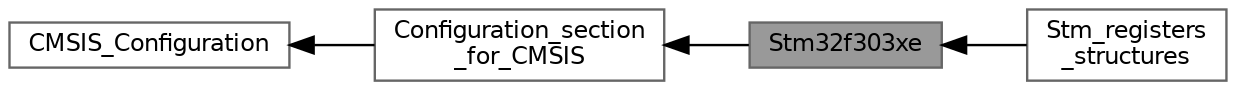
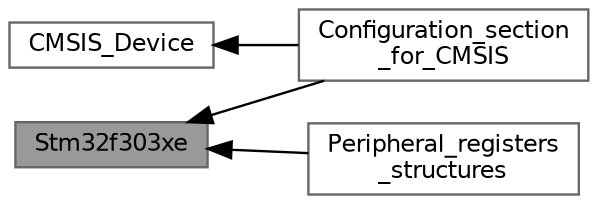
  digraph {
    rankdir=LR
    node [color=grey40 fillcolor=white fontname=Helvetica fontsize=10 shape=box style=filled]
    edge [dir=back fontname=Helvetica fontsize=10 labelfontname=Helvetica labelfontsize=10 shape=plaintext style=solid]
-   n1 [height=0.2 label=CMSIS_Configuration width=0.4]
+   n1 [height=0.2 label=CMSIS_Device width=0.4]
    n2 [height=0.2 label="Configuration_section\l_for_CMSIS" width=0.4]
    n3 [color=gray40 fillcolor=grey60 fontcolor=black height=0.2 label=Stm32f303xe width=0.4]
-   n4 [height=0.2 label="Stm_registers\l_structures" width=0.4]
+   n4 [height=0.2 label="Peripheral_registers\l_structures" width=0.4]
    n1 -> n2
-   n2 -> n3
+   n3 -> n2
    n3 -> n4
  }
